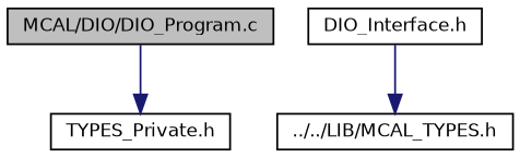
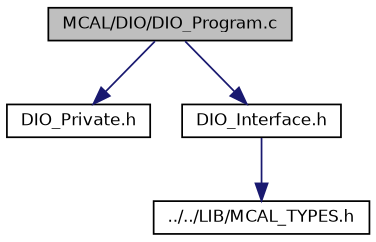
  digraph {
    node [color=black fillcolor=white fontname=Helvetica fontsize=10 shape=record style=filled]
    edge [color=midnightblue fontname=Helvetica fontsize=10 labelfontname=Helvetica labelfontsize=10 style=solid]
    n1 [fillcolor=grey75 fontcolor=black height=0.2 label="MCAL/DIO/DIO_Program.c" width=0.4]
-   n2 [height=0.2 label="TYPES_Private.h" width=0.4]
+   n2 [height=0.2 label="DIO_Private.h" width=0.4]
    n3 [height=0.2 label="DIO_Interface.h" width=0.4]
    n4 [height=0.2 label="../../LIB/MCAL_TYPES.h" width=0.4]
    n1 -> n2
+   n1 -> n3
    n3 -> n4
  }
